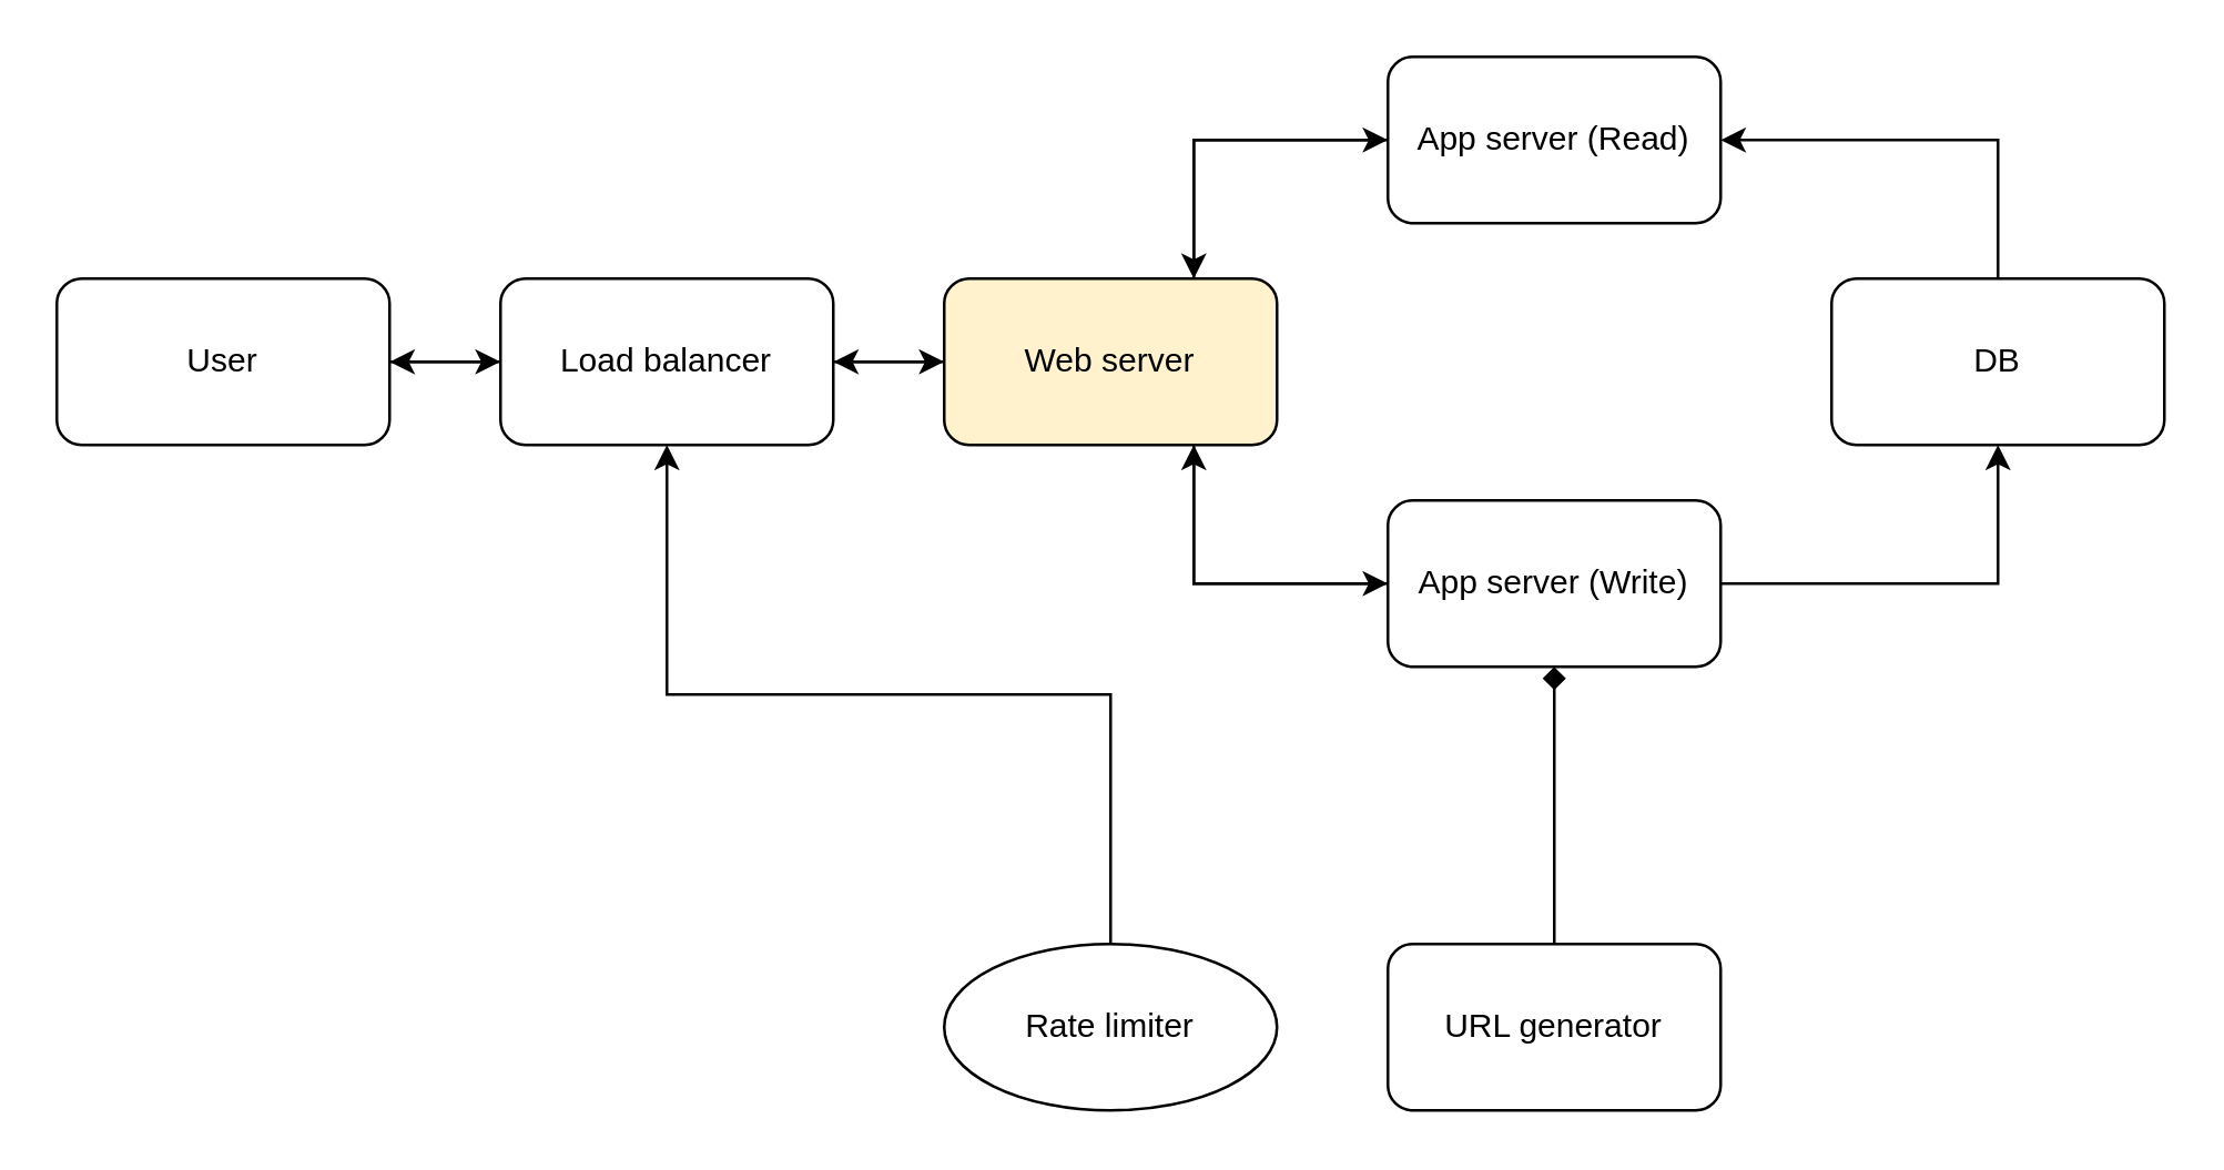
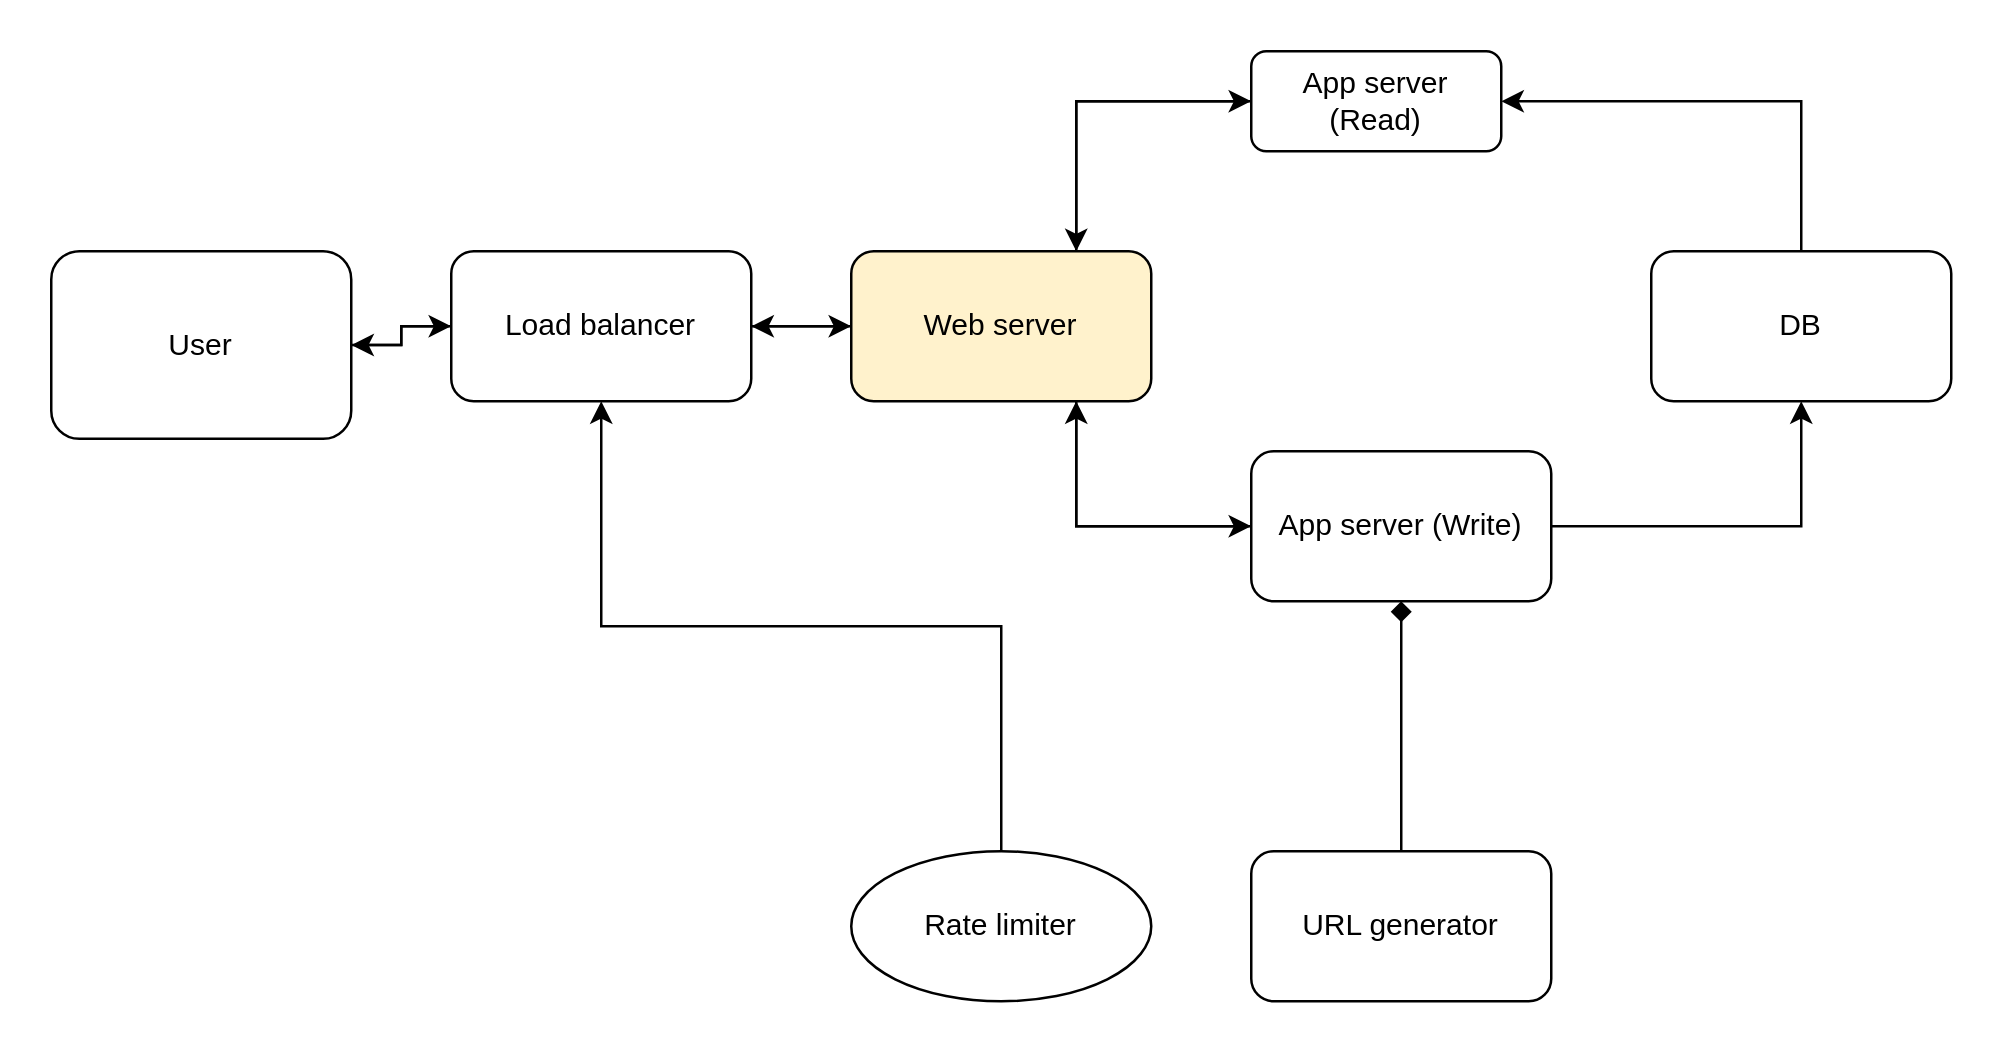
  <mxCell id="0" />
  <mxCell id="1" parent="0" />
  <mxCell id="2" style="edgeStyle=orthogonalEdgeStyle;rounded=0;orthogonalLoop=1;jettySize=auto;html=1;exitX=1;exitY=0.5;exitDx=0;exitDy=0;entryX=0;entryY=0.5;entryDx=0;entryDy=0;" edge="1" parent="1" source="3" target="6"><mxGeometry relative="1" as="geometry" /></mxCell>
- <mxCell id="3" value="User" style="rounded=1;whiteSpace=wrap;html=1;" vertex="1" parent="1"><mxGeometry x="20" y="100" width="120" height="60" as="geometry" /></mxCell>
+ <mxCell id="3" value="User" style="rounded=1;whiteSpace=wrap;html=1;" vertex="1" parent="1"><mxGeometry x="20" y="100" width="120" height="75" as="geometry" /></mxCell>
  <mxCell id="4" style="edgeStyle=orthogonalEdgeStyle;rounded=0;orthogonalLoop=1;jettySize=auto;html=1;exitX=1;exitY=0.5;exitDx=0;exitDy=0;entryX=0;entryY=0.5;entryDx=0;entryDy=0;" edge="1" parent="1" source="6" target="15"><mxGeometry relative="1" as="geometry" /></mxCell>
  <mxCell id="5" style="edgeStyle=orthogonalEdgeStyle;rounded=0;orthogonalLoop=1;jettySize=auto;html=1;exitX=0;exitY=0.5;exitDx=0;exitDy=0;entryX=1;entryY=0.5;entryDx=0;entryDy=0;" edge="1" parent="1" source="6" target="3"><mxGeometry relative="1" as="geometry" /></mxCell>
  <mxCell id="6" value="Load balancer" style="rounded=1;whiteSpace=wrap;html=1;" vertex="1" parent="1"><mxGeometry x="180" y="100" width="120" height="60" as="geometry" /></mxCell>
  <mxCell id="7" style="edgeStyle=orthogonalEdgeStyle;rounded=0;orthogonalLoop=1;jettySize=auto;html=1;exitX=0;exitY=0.5;exitDx=0;exitDy=0;entryX=0.75;entryY=0;entryDx=0;entryDy=0;" edge="1" parent="1" source="8" target="15"><mxGeometry relative="1" as="geometry" /></mxCell>
- <mxCell id="8" value="App server (Read)" style="rounded=1;whiteSpace=wrap;html=1;" vertex="1" parent="1"><mxGeometry x="500" y="20" width="120" height="60" as="geometry" /></mxCell>
+ <mxCell id="8" value="App server (Read)" style="rounded=1;whiteSpace=wrap;html=1;" vertex="1" parent="1"><mxGeometry x="500" y="20" width="100" height="40" as="geometry" /></mxCell>
  <mxCell id="9" style="edgeStyle=orthogonalEdgeStyle;rounded=0;orthogonalLoop=1;jettySize=auto;html=1;exitX=0;exitY=0.5;exitDx=0;exitDy=0;entryX=0.75;entryY=1;entryDx=0;entryDy=0;" edge="1" parent="1" source="11" target="15"><mxGeometry relative="1" as="geometry" /></mxCell>
  <mxCell id="10" style="edgeStyle=orthogonalEdgeStyle;rounded=0;orthogonalLoop=1;jettySize=auto;html=1;exitX=1;exitY=0.5;exitDx=0;exitDy=0;entryX=0.5;entryY=1;entryDx=0;entryDy=0;" edge="1" parent="1" source="11" target="21"><mxGeometry relative="1" as="geometry" /></mxCell>
  <mxCell id="11" value="App server (Write)" style="rounded=1;whiteSpace=wrap;html=1;" vertex="1" parent="1"><mxGeometry x="500" y="180" width="120" height="60" as="geometry" /></mxCell>
  <mxCell id="12" style="edgeStyle=orthogonalEdgeStyle;rounded=0;orthogonalLoop=1;jettySize=auto;html=1;exitX=0.75;exitY=1;exitDx=0;exitDy=0;entryX=0;entryY=0.5;entryDx=0;entryDy=0;" edge="1" parent="1" source="15" target="11"><mxGeometry relative="1" as="geometry" /></mxCell>
  <mxCell id="13" style="edgeStyle=orthogonalEdgeStyle;rounded=0;orthogonalLoop=1;jettySize=auto;html=1;exitX=0.75;exitY=0;exitDx=0;exitDy=0;entryX=0;entryY=0.5;entryDx=0;entryDy=0;" edge="1" parent="1" source="15" target="8"><mxGeometry relative="1" as="geometry" /></mxCell>
  <mxCell id="14" style="edgeStyle=orthogonalEdgeStyle;rounded=0;orthogonalLoop=1;jettySize=auto;html=1;exitX=0;exitY=0.5;exitDx=0;exitDy=0;entryX=1;entryY=0.5;entryDx=0;entryDy=0;" edge="1" parent="1" source="15" target="6"><mxGeometry relative="1" as="geometry" /></mxCell>
  <mxCell id="15" value="Web server" style="rounded=1;whiteSpace=wrap;html=1;fillColor=#fff2cc;" vertex="1" parent="1"><mxGeometry x="340" y="100" width="120" height="60" as="geometry" /></mxCell>
  <mxCell id="16" style="edgeStyle=orthogonalEdgeStyle;rounded=0;orthogonalLoop=1;jettySize=auto;html=1;exitX=0.5;exitY=0;exitDx=0;exitDy=0;" edge="1" parent="1" source="17" target="6"><mxGeometry relative="1" as="geometry" /></mxCell>
  <mxCell id="17" value="Rate limiter" style="ellipse;whiteSpace=wrap;html=1;" vertex="1" parent="1"><mxGeometry x="340" y="340" width="120" height="60" as="geometry" /></mxCell>
  <mxCell id="18" style="edgeStyle=orthogonalEdgeStyle;rounded=0;orthogonalLoop=1;jettySize=auto;html=1;exitX=0.5;exitY=0;exitDx=0;exitDy=0;entryX=0.5;entryY=1;entryDx=0;entryDy=0;endArrow=diamond;" edge="1" parent="1" source="19" target="11"><mxGeometry relative="1" as="geometry" /></mxCell>
  <mxCell id="19" value="URL generator" style="rounded=1;whiteSpace=wrap;html=1;" vertex="1" parent="1"><mxGeometry x="500" y="340" width="120" height="60" as="geometry" /></mxCell>
  <mxCell id="20" style="edgeStyle=orthogonalEdgeStyle;rounded=0;orthogonalLoop=1;jettySize=auto;html=1;exitX=0.5;exitY=0;exitDx=0;exitDy=0;entryX=1;entryY=0.5;entryDx=0;entryDy=0;" edge="1" parent="1" source="21" target="8"><mxGeometry relative="1" as="geometry" /></mxCell>
  <mxCell id="21" value="DB" style="rounded=1;whiteSpace=wrap;html=1;" vertex="1" parent="1"><mxGeometry x="660" y="100" width="120" height="60" as="geometry" /></mxCell>
